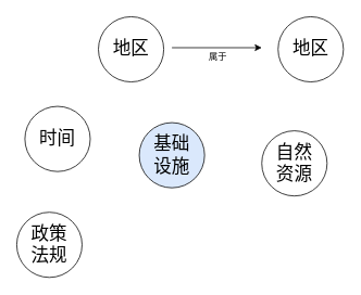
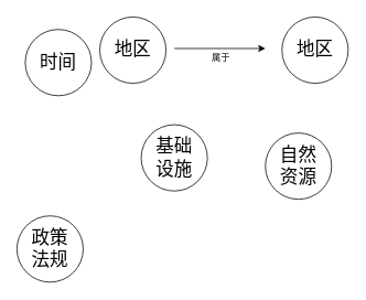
  <mxCell id="0" />
  <mxCell id="1" parent="0" />
  <mxCell id="2" value="&lt;font style=&quot;font-size: 22px;&quot;&gt;地区&lt;/font&gt;" style="ellipse;whiteSpace=wrap;html=1;aspect=fixed;" vertex="1" parent="1"><mxGeometry x="120" y="20" width="80" height="80" as="geometry" /></mxCell>
  <mxCell id="3" value="&lt;font style=&quot;font-size: 22px;&quot;&gt;地区&lt;/font&gt;" style="ellipse;whiteSpace=wrap;html=1;aspect=fixed;" vertex="1" parent="1"><mxGeometry x="340" y="20" width="80" height="80" as="geometry" /></mxCell>
  <mxCell id="4" value="" style="endArrow=classic;html=1;rounded=0;" edge="1" parent="1"><mxGeometry relative="1" as="geometry"><mxPoint x="210" y="58" as="sourcePoint" /><mxPoint x="320" y="58" as="targetPoint" /></mxGeometry></mxCell>
  <mxCell id="5" value="属于" style="edgeLabel;resizable=0;html=1;align=center;verticalAlign=middle;" connectable="0" vertex="1" parent="4"><mxGeometry relative="1" as="geometry"><mxPoint y="10" as="offset" /></mxGeometry></mxCell>
- <mxCell id="6" value="&lt;span style=&quot;font-size: 22px;&quot;&gt;时间&lt;/span&gt;" style="ellipse;whiteSpace=wrap;html=1;aspect=fixed;" vertex="1" parent="1"><mxGeometry x="30" y="130" width="80" height="80" as="geometry" /></mxCell>
- <mxCell id="7" value="&lt;span style=&quot;font-size: 22px;&quot;&gt;基础&lt;br&gt;设施&lt;br&gt;&lt;/span&gt;" style="ellipse;whiteSpace=wrap;html=1;aspect=fixed;fillColor=#dae8fc;" vertex="1" parent="1"><mxGeometry x="170" y="150" width="80" height="80" as="geometry" /></mxCell>
+ <mxCell id="6" value="&lt;span style=&quot;font-size: 22px;&quot;&gt;时间&lt;/span&gt;" style="ellipse;whiteSpace=wrap;html=1;aspect=fixed;" vertex="1" parent="1"><mxGeometry x="30" y="35" width="80" height="80" as="geometry" /></mxCell>
+ <mxCell id="7" value="&lt;span style=&quot;font-size: 22px;&quot;&gt;基础&lt;br&gt;设施&lt;br&gt;&lt;/span&gt;" style="ellipse;whiteSpace=wrap;html=1;aspect=fixed;" vertex="1" parent="1"><mxGeometry x="170" y="150" width="80" height="80" as="geometry" /></mxCell>
  <mxCell id="8" value="&lt;span style=&quot;font-size: 22px;&quot;&gt;自然&lt;br&gt;资源&lt;br&gt;&lt;/span&gt;" style="ellipse;whiteSpace=wrap;html=1;aspect=fixed;" vertex="1" parent="1"><mxGeometry x="320" y="160" width="80" height="80" as="geometry" /></mxCell>
  <mxCell id="9" value="&lt;span style=&quot;font-size: 22px;&quot;&gt;政策&lt;br&gt;法规&lt;br&gt;&lt;/span&gt;" style="ellipse;whiteSpace=wrap;html=1;aspect=fixed;" vertex="1" parent="1"><mxGeometry x="20" y="260" width="80" height="80" as="geometry" /></mxCell>
